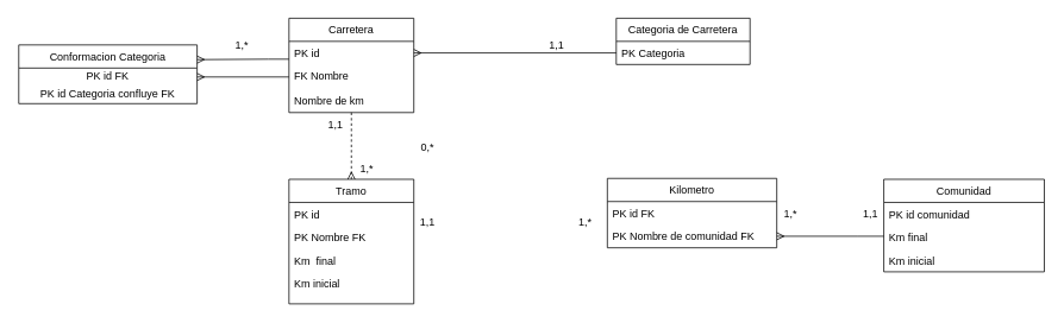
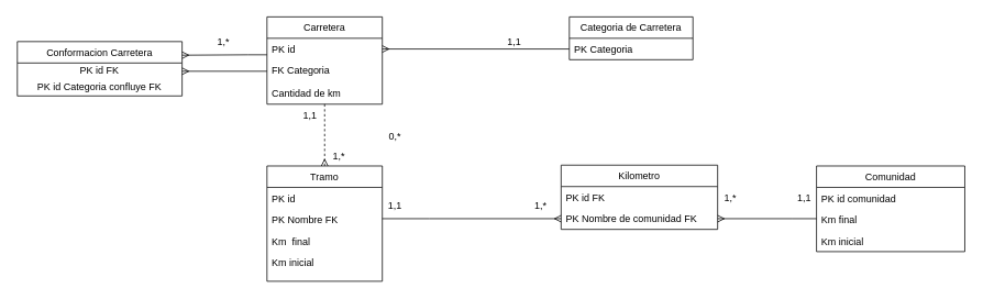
  <mxCell id="0" />
  <mxCell id="1" parent="0" />
  <mxCell id="2" style="edgeStyle=orthogonalEdgeStyle;rounded=0;orthogonalLoop=1;jettySize=auto;html=1;endArrow=ERmany;endFill=0;dashed=1;" parent="1" source="3" target="9" edge="1"><mxGeometry relative="1" as="geometry" /></mxCell>
  <mxCell id="3" value="Carretera" style="swimlane;fontStyle=0;childLayout=stackLayout;horizontal=1;startSize=26;fillColor=none;horizontalStack=0;resizeParent=1;resizeParentMax=0;resizeLast=0;collapsible=1;marginBottom=0;" parent="1" vertex="1"><mxGeometry x="323" y="20" width="140" height="106" as="geometry" /></mxCell>
  <mxCell id="4" value="PK id" style="text;strokeColor=none;fillColor=none;align=left;verticalAlign=top;spacingLeft=4;spacingRight=4;overflow=hidden;rotatable=0;points=[[0,0.5],[1,0.5]];portConstraint=eastwest;" parent="3" vertex="1"><mxGeometry y="26" width="140" height="26" as="geometry" /></mxCell>
- <mxCell id="5" value="FK Nombre&#10;" style="text;strokeColor=none;fillColor=none;align=left;verticalAlign=top;spacingLeft=4;spacingRight=4;overflow=hidden;rotatable=0;points=[[0,0.5],[1,0.5]];portConstraint=eastwest;" parent="3" vertex="1"><mxGeometry y="52" width="140" height="28" as="geometry" /></mxCell>
- <mxCell id="6" value="Nombre de km" style="text;strokeColor=none;fillColor=none;align=left;verticalAlign=top;spacingLeft=4;spacingRight=4;overflow=hidden;rotatable=0;points=[[0,0.5],[1,0.5]];portConstraint=eastwest;" parent="3" vertex="1"><mxGeometry y="80" width="140" height="26" as="geometry" /></mxCell>
+ <mxCell id="5" value="FK Categoria&#10;" style="text;strokeColor=none;fillColor=none;align=left;verticalAlign=top;spacingLeft=4;spacingRight=4;overflow=hidden;rotatable=0;points=[[0,0.5],[1,0.5]];portConstraint=eastwest;" parent="3" vertex="1"><mxGeometry y="52" width="140" height="28" as="geometry" /></mxCell>
+ <mxCell id="6" value="Cantidad de km" style="text;strokeColor=none;fillColor=none;align=left;verticalAlign=top;spacingLeft=4;spacingRight=4;overflow=hidden;rotatable=0;points=[[0,0.5],[1,0.5]];portConstraint=eastwest;" parent="3" vertex="1"><mxGeometry y="80" width="140" height="26" as="geometry" /></mxCell>
  <mxCell id="7" value="Categoria de Carretera" style="swimlane;fontStyle=0;childLayout=stackLayout;horizontal=1;startSize=26;fillColor=none;horizontalStack=0;resizeParent=1;resizeParentMax=0;resizeLast=0;collapsible=1;marginBottom=0;" parent="1" vertex="1"><mxGeometry x="690" y="20" width="150" height="52" as="geometry" /></mxCell>
  <mxCell id="8" value="PK Categoria" style="text;strokeColor=none;fillColor=none;align=left;verticalAlign=top;spacingLeft=4;spacingRight=4;overflow=hidden;rotatable=0;points=[[0,0.5],[1,0.5]];portConstraint=eastwest;" parent="7" vertex="1"><mxGeometry y="26" width="150" height="26" as="geometry" /></mxCell>
  <mxCell id="9" value="Tramo" style="swimlane;fontStyle=0;childLayout=stackLayout;horizontal=1;startSize=26;fillColor=none;horizontalStack=0;resizeParent=1;resizeParentMax=0;resizeLast=0;collapsible=1;marginBottom=0;" parent="1" vertex="1"><mxGeometry x="323" y="201" width="140" height="140" as="geometry" /></mxCell>
  <mxCell id="10" value="PK id" style="text;strokeColor=none;fillColor=none;align=left;verticalAlign=top;spacingLeft=4;spacingRight=4;overflow=hidden;rotatable=0;points=[[0,0.5],[1,0.5]];portConstraint=eastwest;" parent="9" vertex="1"><mxGeometry y="26" width="140" height="26" as="geometry" /></mxCell>
  <mxCell id="11" value="PK Nombre FK" style="text;strokeColor=none;fillColor=none;align=left;verticalAlign=top;spacingLeft=4;spacingRight=4;overflow=hidden;rotatable=0;points=[[0,0.5],[1,0.5]];portConstraint=eastwest;" parent="9" vertex="1"><mxGeometry y="52" width="140" height="26" as="geometry" /></mxCell>
  <mxCell id="12" value="Km  final" style="text;strokeColor=none;fillColor=none;align=left;verticalAlign=top;spacingLeft=4;spacingRight=4;overflow=hidden;rotatable=0;points=[[0,0.5],[1,0.5]];portConstraint=eastwest;" parent="9" vertex="1"><mxGeometry y="78" width="140" height="26" as="geometry" /></mxCell>
  <mxCell id="13" value="Km inicial" style="text;strokeColor=none;fillColor=none;align=left;verticalAlign=top;spacingLeft=4;spacingRight=4;overflow=hidden;rotatable=0;points=[[0,0.5],[1,0.5]];portConstraint=eastwest;" parent="9" vertex="1"><mxGeometry y="104" width="140" height="36" as="geometry" /></mxCell>
  <mxCell id="14" value="Comunidad" style="swimlane;fontStyle=0;childLayout=stackLayout;horizontal=1;startSize=26;fillColor=none;horizontalStack=0;resizeParent=1;resizeParentMax=0;resizeLast=0;collapsible=1;marginBottom=0;" parent="1" vertex="1"><mxGeometry x="990" y="201" width="180" height="104" as="geometry" /></mxCell>
  <mxCell id="15" value="PK id comunidad" style="text;strokeColor=none;fillColor=none;align=left;verticalAlign=top;spacingLeft=4;spacingRight=4;overflow=hidden;rotatable=0;points=[[0,0.5],[1,0.5]];portConstraint=eastwest;" parent="14" vertex="1"><mxGeometry y="26" width="180" height="26" as="geometry" /></mxCell>
  <mxCell id="16" value="Km final" style="text;strokeColor=none;fillColor=none;align=left;verticalAlign=top;spacingLeft=4;spacingRight=4;overflow=hidden;rotatable=0;points=[[0,0.5],[1,0.5]];portConstraint=eastwest;" parent="14" vertex="1"><mxGeometry y="52" width="180" height="26" as="geometry" /></mxCell>
  <mxCell id="17" value="Km inicial" style="text;strokeColor=none;fillColor=none;align=left;verticalAlign=top;spacingLeft=4;spacingRight=4;overflow=hidden;rotatable=0;points=[[0,0.5],[1,0.5]];portConstraint=eastwest;" parent="14" vertex="1"><mxGeometry y="78" width="180" height="26" as="geometry" /></mxCell>
  <mxCell id="18" style="edgeStyle=orthogonalEdgeStyle;rounded=0;orthogonalLoop=1;jettySize=auto;html=1;entryX=1;entryY=0.5;entryDx=0;entryDy=0;endArrow=ERmany;endFill=0;" parent="1" source="8" target="4" edge="1"><mxGeometry relative="1" as="geometry" /></mxCell>
  <mxCell id="19" value="0,*" style="text;html=1;align=center;verticalAlign=middle;resizable=0;points=[];autosize=1;strokeColor=none;" parent="1" vertex="1"><mxGeometry x="463" y="156" width="30" height="20" as="geometry" /></mxCell>
  <mxCell id="20" value="1,1" style="text;html=1;align=center;verticalAlign=middle;resizable=0;points=[];autosize=1;strokeColor=none;" parent="1" vertex="1"><mxGeometry x="608" y="41" width="30" height="20" as="geometry" /></mxCell>
  <mxCell id="21" value="Kilometro" style="swimlane;fontStyle=0;childLayout=stackLayout;horizontal=1;startSize=26;fillColor=none;horizontalStack=0;resizeParent=1;resizeParentMax=0;resizeLast=0;collapsible=1;marginBottom=0;" parent="1" vertex="1"><mxGeometry x="680" y="200" width="190" height="78" as="geometry" /></mxCell>
  <mxCell id="22" value="PK id FK" style="text;strokeColor=none;fillColor=none;align=left;verticalAlign=top;spacingLeft=4;spacingRight=4;overflow=hidden;rotatable=0;points=[[0,0.5],[1,0.5]];portConstraint=eastwest;" parent="21" vertex="1"><mxGeometry y="26" width="190" height="26" as="geometry" /></mxCell>
  <mxCell id="23" value="PK Nombre de comunidad FK" style="text;strokeColor=none;fillColor=none;align=left;verticalAlign=top;spacingLeft=4;spacingRight=4;overflow=hidden;rotatable=0;points=[[0,0.5],[1,0.5]];portConstraint=eastwest;" parent="21" vertex="1"><mxGeometry y="52" width="190" height="26" as="geometry" /></mxCell>
+ <mxCell id="24" style="edgeStyle=orthogonalEdgeStyle;rounded=0;orthogonalLoop=1;jettySize=auto;html=1;entryX=0;entryY=0.5;entryDx=0;entryDy=0;endArrow=ERmany;endFill=0;" parent="1" source="11" target="23" edge="1"><mxGeometry relative="1" as="geometry"><Array as="points"><mxPoint x="520" y="265" /><mxPoint x="520" y="265" /></Array></mxGeometry></mxCell>
  <mxCell id="25" value="1,*" style="text;html=1;align=center;verticalAlign=middle;resizable=0;points=[];autosize=1;strokeColor=none;" parent="1" vertex="1"><mxGeometry x="395" y="180" width="30" height="20" as="geometry" /></mxCell>
  <mxCell id="26" value="1,1" style="text;html=1;align=center;verticalAlign=middle;resizable=0;points=[];autosize=1;strokeColor=none;" parent="1" vertex="1"><mxGeometry x="360" y="130" width="30" height="20" as="geometry" /></mxCell>
  <mxCell id="27" value="1,*" style="text;html=1;align=center;verticalAlign=middle;resizable=0;points=[];autosize=1;strokeColor=none;" parent="1" vertex="1"><mxGeometry x="640" y="240" width="30" height="20" as="geometry" /></mxCell>
  <mxCell id="28" value="1,*" style="text;html=1;align=center;verticalAlign=middle;resizable=0;points=[];autosize=1;strokeColor=none;" parent="1" vertex="1"><mxGeometry x="870" y="230" width="30" height="20" as="geometry" /></mxCell>
  <mxCell id="29" value="1,1" style="text;html=1;align=center;verticalAlign=middle;resizable=0;points=[];autosize=1;strokeColor=none;" parent="1" vertex="1"><mxGeometry x="960" y="230" width="30" height="20" as="geometry" /></mxCell>
  <mxCell id="30" value="1,1" style="text;html=1;align=center;verticalAlign=middle;resizable=0;points=[];autosize=1;strokeColor=none;" parent="1" vertex="1"><mxGeometry x="463" y="240" width="30" height="20" as="geometry" /></mxCell>
  <mxCell id="31" style="edgeStyle=orthogonalEdgeStyle;rounded=0;orthogonalLoop=1;jettySize=auto;html=1;endArrow=ERmany;endFill=0;" parent="1" source="16" target="23" edge="1"><mxGeometry relative="1" as="geometry"><Array as="points"><mxPoint x="960" y="265" /><mxPoint x="960" y="265" /></Array></mxGeometry></mxCell>
- <mxCell id="32" value="Conformacion Categoria" style="swimlane;fontStyle=0;childLayout=stackLayout;horizontal=1;startSize=26;fillColor=none;horizontalStack=0;resizeParent=1;resizeParentMax=0;resizeLast=0;collapsible=1;marginBottom=0;" vertex="1" parent="1"><mxGeometry x="20" y="50" width="200" height="66" as="geometry" /></mxCell>
+ <mxCell id="32" value="Conformacion Carretera" style="swimlane;fontStyle=0;childLayout=stackLayout;horizontal=1;startSize=26;fillColor=none;horizontalStack=0;resizeParent=1;resizeParentMax=0;resizeLast=0;collapsible=1;marginBottom=0;" vertex="1" parent="1"><mxGeometry x="20" y="50" width="200" height="66" as="geometry" /></mxCell>
  <mxCell id="33" value="PK id FK" style="text;html=1;strokeColor=none;fillColor=none;align=center;verticalAlign=middle;whiteSpace=wrap;rounded=0;" vertex="1" parent="32"><mxGeometry y="26" width="200" height="20" as="geometry" /></mxCell>
  <mxCell id="34" value="PK id Categoria confluye FK" style="text;html=1;strokeColor=none;fillColor=none;align=center;verticalAlign=middle;whiteSpace=wrap;rounded=0;" vertex="1" parent="32"><mxGeometry y="46" width="200" height="20" as="geometry" /></mxCell>
  <mxCell id="35" style="edgeStyle=orthogonalEdgeStyle;rounded=0;orthogonalLoop=1;jettySize=auto;html=1;entryX=1;entryY=0.25;entryDx=0;entryDy=0;endArrow=ERmany;endFill=0;" edge="1" parent="1" source="4" target="32"><mxGeometry relative="1" as="geometry"><Array as="points"><mxPoint x="300" y="66" /><mxPoint x="300" y="66" /></Array></mxGeometry></mxCell>
  <mxCell id="36" value="1,*" style="text;html=1;align=center;verticalAlign=middle;resizable=0;points=[];autosize=1;strokeColor=none;" vertex="1" parent="1"><mxGeometry x="255" y="41" width="30" height="20" as="geometry" /></mxCell>
  <mxCell id="37" style="edgeStyle=orthogonalEdgeStyle;rounded=0;orthogonalLoop=1;jettySize=auto;html=1;entryX=1;entryY=0.5;entryDx=0;entryDy=0;endArrow=ERmany;endFill=0;" edge="1" parent="1" source="5" target="33"><mxGeometry relative="1" as="geometry" /></mxCell>
